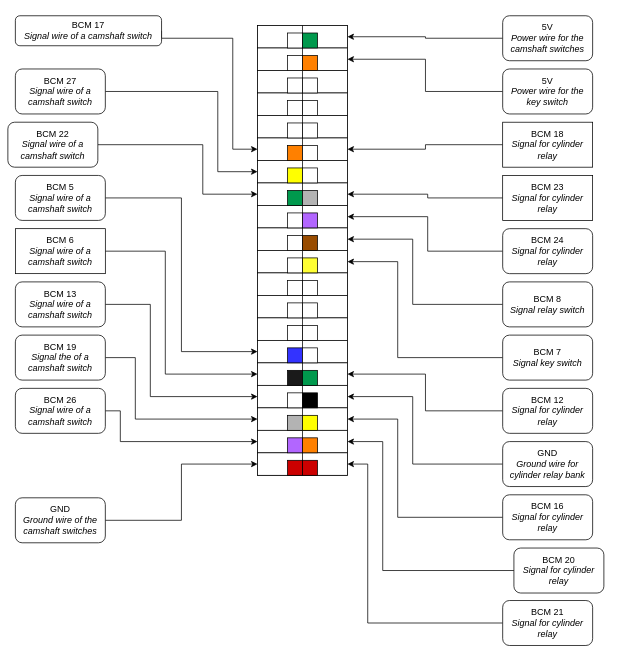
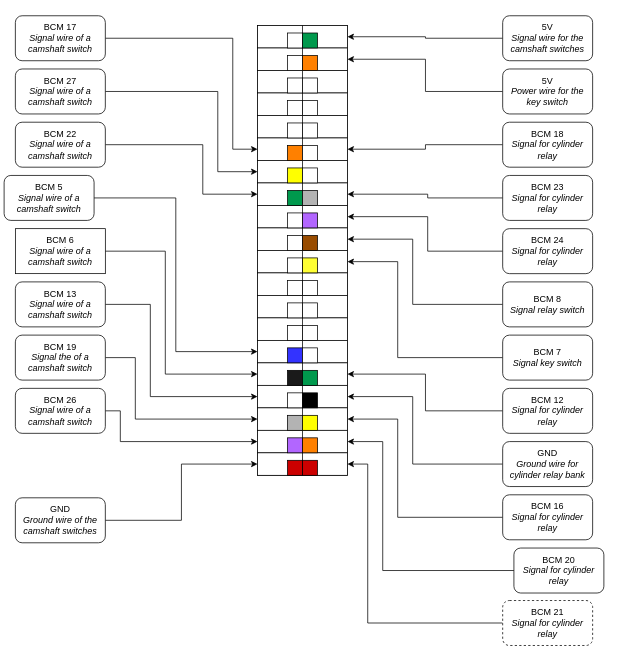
  <mxCell id="0" />
  <mxCell id="1" parent="0" />
  <mxCell id="2" value="" style="rounded=0;whiteSpace=wrap;html=1;" parent="1" vertex="1"><mxGeometry x="343" y="33" width="120" height="600" as="geometry" /></mxCell>
  <mxCell id="3" value="" style="rounded=0;whiteSpace=wrap;html=1;" parent="1" vertex="1"><mxGeometry x="343" y="33" width="120" height="30" as="geometry" /></mxCell>
  <mxCell id="4" value="" style="rounded=0;whiteSpace=wrap;html=1;" parent="1" vertex="1"><mxGeometry x="343" y="63" width="120" height="30" as="geometry" /></mxCell>
  <mxCell id="5" value="" style="rounded=0;whiteSpace=wrap;html=1;" parent="1" vertex="1"><mxGeometry x="343" y="93" width="120" height="30" as="geometry" /></mxCell>
  <mxCell id="6" value="" style="rounded=0;whiteSpace=wrap;html=1;" parent="1" vertex="1"><mxGeometry x="343" y="123" width="120" height="30" as="geometry" /></mxCell>
  <mxCell id="7" value="" style="rounded=0;whiteSpace=wrap;html=1;" parent="1" vertex="1"><mxGeometry x="343" y="153" width="120" height="30" as="geometry" /></mxCell>
  <mxCell id="8" value="" style="rounded=0;whiteSpace=wrap;html=1;" parent="1" vertex="1"><mxGeometry x="343" y="183" width="120" height="30" as="geometry" /></mxCell>
  <mxCell id="9" value="" style="rounded=0;whiteSpace=wrap;html=1;" parent="1" vertex="1"><mxGeometry x="343" y="213" width="120" height="30" as="geometry" /></mxCell>
  <mxCell id="10" value="" style="rounded=0;whiteSpace=wrap;html=1;" parent="1" vertex="1"><mxGeometry x="343" y="243" width="120" height="30" as="geometry" /></mxCell>
  <mxCell id="11" value="" style="rounded=0;whiteSpace=wrap;html=1;" parent="1" vertex="1"><mxGeometry x="343" y="273" width="120" height="30" as="geometry" /></mxCell>
  <mxCell id="12" value="" style="rounded=0;whiteSpace=wrap;html=1;" parent="1" vertex="1"><mxGeometry x="343" y="303" width="120" height="30" as="geometry" /></mxCell>
  <mxCell id="13" value="" style="rounded=0;whiteSpace=wrap;html=1;" parent="1" vertex="1"><mxGeometry x="343" y="333" width="120" height="30" as="geometry" /></mxCell>
  <mxCell id="14" value="" style="rounded=0;whiteSpace=wrap;html=1;" parent="1" vertex="1"><mxGeometry x="343" y="363" width="120" height="30" as="geometry" /></mxCell>
  <mxCell id="15" value="" style="rounded=0;whiteSpace=wrap;html=1;" parent="1" vertex="1"><mxGeometry x="343" y="393" width="120" height="30" as="geometry" /></mxCell>
  <mxCell id="16" value="" style="rounded=0;whiteSpace=wrap;html=1;" parent="1" vertex="1"><mxGeometry x="343" y="423" width="120" height="30" as="geometry" /></mxCell>
  <mxCell id="17" value="" style="rounded=0;whiteSpace=wrap;html=1;" parent="1" vertex="1"><mxGeometry x="343" y="453" width="120" height="30" as="geometry" /></mxCell>
  <mxCell id="18" value="" style="rounded=0;whiteSpace=wrap;html=1;" parent="1" vertex="1"><mxGeometry x="343" y="483" width="120" height="30" as="geometry" /></mxCell>
  <mxCell id="19" value="" style="rounded=0;whiteSpace=wrap;html=1;" parent="1" vertex="1"><mxGeometry x="343" y="513" width="120" height="30" as="geometry" /></mxCell>
  <mxCell id="20" value="" style="rounded=0;whiteSpace=wrap;html=1;" parent="1" vertex="1"><mxGeometry x="343" y="543" width="120" height="30" as="geometry" /></mxCell>
  <mxCell id="21" value="" style="rounded=0;whiteSpace=wrap;html=1;" parent="1" vertex="1"><mxGeometry x="343" y="573" width="120" height="30" as="geometry" /></mxCell>
  <mxCell id="22" value="" style="rounded=0;whiteSpace=wrap;html=1;" parent="1" vertex="1"><mxGeometry x="343" y="603" width="120" height="30" as="geometry" /></mxCell>
  <mxCell id="23" value="" style="endArrow=none;html=1;entryX=0.5;entryY=0;entryDx=0;entryDy=0;exitX=0.5;exitY=1;exitDx=0;exitDy=0;" parent="1" source="22" target="3" edge="1"><mxGeometry width="50" height="50" relative="1" as="geometry"><mxPoint x="353" y="703" as="sourcePoint" /><mxPoint x="403" y="653" as="targetPoint" /></mxGeometry></mxCell>
  <mxCell id="24" style="edgeStyle=orthogonalEdgeStyle;rounded=0;orthogonalLoop=1;jettySize=auto;html=1;exitX=1;exitY=0.5;exitDx=0;exitDy=0;entryX=0;entryY=0.5;entryDx=0;entryDy=0;" parent="1" source="25" target="22" edge="1"><mxGeometry relative="1" as="geometry" /></mxCell>
  <mxCell id="25" value="GND&lt;br&gt;&lt;i&gt;Ground wire of the camshaft switches&lt;/i&gt;" style="rounded=1;whiteSpace=wrap;html=1;" parent="1" vertex="1"><mxGeometry x="20" y="663" width="120" height="60" as="geometry" /></mxCell>
  <mxCell id="26" style="edgeStyle=orthogonalEdgeStyle;rounded=0;orthogonalLoop=1;jettySize=auto;html=1;exitX=1;exitY=0.5;exitDx=0;exitDy=0;entryX=0;entryY=0.5;entryDx=0;entryDy=0;" parent="1" source="27" target="20" edge="1"><mxGeometry relative="1" as="geometry"><Array as="points"><mxPoint x="180" y="476" /><mxPoint x="180" y="558" /></Array></mxGeometry></mxCell>
  <mxCell id="27" value="BCM 19&lt;br&gt;&lt;i&gt;Signal the of a camshaft switch&lt;/i&gt;" style="rounded=1;whiteSpace=wrap;html=1;" parent="1" vertex="1"><mxGeometry x="20" y="446" width="120" height="60" as="geometry" /></mxCell>
  <mxCell id="28" style="edgeStyle=orthogonalEdgeStyle;rounded=0;orthogonalLoop=1;jettySize=auto;html=1;exitX=1;exitY=0.5;exitDx=0;exitDy=0;entryX=0;entryY=0.5;entryDx=0;entryDy=0;" parent="1" source="29" target="19" edge="1"><mxGeometry relative="1" as="geometry"><Array as="points"><mxPoint x="200" y="405" /><mxPoint x="200" y="528" /></Array></mxGeometry></mxCell>
  <mxCell id="29" value="BCM 13&lt;br&gt;&lt;i&gt;Signal wire of a camshaft switch&lt;/i&gt;" style="rounded=1;whiteSpace=wrap;html=1;" parent="1" vertex="1"><mxGeometry x="20" y="375" width="120" height="60" as="geometry" /></mxCell>
  <mxCell id="30" style="edgeStyle=orthogonalEdgeStyle;rounded=0;orthogonalLoop=1;jettySize=auto;html=1;exitX=1;exitY=0.5;exitDx=0;exitDy=0;entryX=0;entryY=0.5;entryDx=0;entryDy=0;" parent="1" source="31" target="18" edge="1"><mxGeometry relative="1" as="geometry"><Array as="points"><mxPoint x="220" y="334" /><mxPoint x="220" y="498" /></Array></mxGeometry></mxCell>
  <mxCell id="31" value="BCM 6&lt;br&gt;&lt;i&gt;Signal wire of a camshaft switch&lt;/i&gt;" style="whiteSpace=wrap;html=1;rounded=0;" parent="1" vertex="1"><mxGeometry x="20" y="304" width="120" height="60" as="geometry" /></mxCell>
  <mxCell id="32" style="edgeStyle=orthogonalEdgeStyle;rounded=0;orthogonalLoop=1;jettySize=auto;html=1;exitX=1;exitY=0.5;exitDx=0;exitDy=0;entryX=0;entryY=0.5;entryDx=0;entryDy=0;" parent="1" source="33" target="17" edge="1"><mxGeometry relative="1" as="geometry" /></mxCell>
- <mxCell id="33" value="BCM 5&lt;br&gt;&lt;i&gt;Signal wire of a camshaft switch&lt;/i&gt;" style="rounded=1;whiteSpace=wrap;html=1;" parent="1" vertex="1"><mxGeometry x="20" y="233" width="120" height="60" as="geometry" /></mxCell>
+ <mxCell id="33" value="BCM 5&lt;br&gt;&lt;i&gt;Signal wire of a camshaft switch&lt;/i&gt;" style="rounded=1;whiteSpace=wrap;html=1;" parent="1" vertex="1"><mxGeometry x="5" y="233" width="120" height="60" as="geometry" /></mxCell>
  <mxCell id="34" style="edgeStyle=orthogonalEdgeStyle;rounded=0;orthogonalLoop=1;jettySize=auto;html=1;exitX=1;exitY=0.5;exitDx=0;exitDy=0;entryX=0;entryY=0.5;entryDx=0;entryDy=0;" parent="1" source="35" target="10" edge="1"><mxGeometry relative="1" as="geometry"><Array as="points"><mxPoint x="270" y="192" /><mxPoint x="270" y="258" /></Array></mxGeometry></mxCell>
- <mxCell id="35" value="BCM 22&lt;br&gt;&lt;i&gt;Signal wire of a camshaft switch&lt;/i&gt;" style="rounded=1;whiteSpace=wrap;html=1;" parent="1" vertex="1"><mxGeometry x="10" y="162" width="120" height="60" as="geometry" /></mxCell>
+ <mxCell id="35" value="BCM 22&lt;br&gt;&lt;i&gt;Signal wire of a camshaft switch&lt;/i&gt;" style="rounded=1;whiteSpace=wrap;html=1;" parent="1" vertex="1"><mxGeometry x="20" y="162" width="120" height="60" as="geometry" /></mxCell>
  <mxCell id="36" style="edgeStyle=orthogonalEdgeStyle;rounded=0;orthogonalLoop=1;jettySize=auto;html=1;exitX=1;exitY=0.5;exitDx=0;exitDy=0;entryX=0;entryY=0.5;entryDx=0;entryDy=0;" parent="1" source="37" target="9" edge="1"><mxGeometry relative="1" as="geometry"><Array as="points"><mxPoint x="290" y="121" /><mxPoint x="290" y="228" /></Array></mxGeometry></mxCell>
  <mxCell id="37" value="BCM 27&lt;br&gt;&lt;i&gt;Signal wire of a camshaft switch&lt;/i&gt;" style="rounded=1;whiteSpace=wrap;html=1;" parent="1" vertex="1"><mxGeometry x="20" y="91" width="120" height="60" as="geometry" /></mxCell>
  <mxCell id="38" style="edgeStyle=orthogonalEdgeStyle;rounded=0;orthogonalLoop=1;jettySize=auto;html=1;exitX=1;exitY=0.5;exitDx=0;exitDy=0;entryX=0;entryY=0.5;entryDx=0;entryDy=0;" parent="1" source="39" target="8" edge="1"><mxGeometry relative="1" as="geometry"><Array as="points"><mxPoint x="310" y="50" /><mxPoint x="310" y="198" /></Array></mxGeometry></mxCell>
- <mxCell id="39" value="BCM 17&lt;br&gt;&lt;i&gt;Signal wire of a camshaft switch&lt;/i&gt;" style="rounded=1;whiteSpace=wrap;html=1;" parent="1" vertex="1"><mxGeometry x="20" y="20" width="195" height="40" as="geometry" /></mxCell>
+ <mxCell id="39" value="BCM 17&lt;br&gt;&lt;i&gt;Signal wire of a camshaft switch&lt;/i&gt;" style="rounded=1;whiteSpace=wrap;html=1;" parent="1" vertex="1"><mxGeometry x="20" y="20" width="120" height="60" as="geometry" /></mxCell>
  <mxCell id="40" style="edgeStyle=orthogonalEdgeStyle;rounded=0;orthogonalLoop=1;jettySize=auto;html=1;exitX=1;exitY=0.5;exitDx=0;exitDy=0;entryX=0;entryY=0.5;entryDx=0;entryDy=0;" parent="1" source="41" target="21" edge="1"><mxGeometry relative="1" as="geometry"><Array as="points"><mxPoint x="160" y="547" /><mxPoint x="160" y="588" /></Array></mxGeometry></mxCell>
  <mxCell id="41" value="BCM 26&lt;br&gt;&lt;i&gt;Signal wire of a camshaft switch&lt;/i&gt;" style="rounded=1;whiteSpace=wrap;html=1;" parent="1" vertex="1"><mxGeometry x="20" y="517" width="120" height="60" as="geometry" /></mxCell>
  <mxCell id="42" value="" style="whiteSpace=wrap;html=1;aspect=fixed;fillColor=#CC0000;" parent="1" vertex="1"><mxGeometry x="383" y="613" width="20" height="20" as="geometry" /></mxCell>
  <mxCell id="43" value="" style="whiteSpace=wrap;html=1;aspect=fixed;fillColor=#B266FF;" parent="1" vertex="1"><mxGeometry x="383" y="583" width="20" height="20" as="geometry" /></mxCell>
  <mxCell id="44" value="" style="whiteSpace=wrap;html=1;aspect=fixed;fillColor=#B3B3B3;" parent="1" vertex="1"><mxGeometry x="383" y="553" width="20" height="20" as="geometry" /></mxCell>
  <mxCell id="45" value="" style="whiteSpace=wrap;html=1;aspect=fixed;" parent="1" vertex="1"><mxGeometry x="383" y="523" width="20" height="20" as="geometry" /></mxCell>
  <mxCell id="46" value="" style="whiteSpace=wrap;html=1;aspect=fixed;fillColor=#1A1A1A;" parent="1" vertex="1"><mxGeometry x="383" y="493" width="20" height="20" as="geometry" /></mxCell>
  <mxCell id="47" value="" style="whiteSpace=wrap;html=1;aspect=fixed;fillColor=#3333FF;" parent="1" vertex="1"><mxGeometry x="383" y="463" width="20" height="20" as="geometry" /></mxCell>
  <mxCell id="48" value="" style="whiteSpace=wrap;html=1;aspect=fixed;" parent="1" vertex="1"><mxGeometry x="383" y="433" width="20" height="20" as="geometry" /></mxCell>
  <mxCell id="49" value="" style="whiteSpace=wrap;html=1;aspect=fixed;" parent="1" vertex="1"><mxGeometry x="383" y="403" width="20" height="20" as="geometry" /></mxCell>
  <mxCell id="50" value="" style="whiteSpace=wrap;html=1;aspect=fixed;" parent="1" vertex="1"><mxGeometry x="383" y="373" width="20" height="20" as="geometry" /></mxCell>
  <mxCell id="51" value="" style="whiteSpace=wrap;html=1;aspect=fixed;" parent="1" vertex="1"><mxGeometry x="383" y="343" width="20" height="20" as="geometry" /></mxCell>
  <mxCell id="52" value="" style="whiteSpace=wrap;html=1;aspect=fixed;" parent="1" vertex="1"><mxGeometry x="383" y="313" width="20" height="20" as="geometry" /></mxCell>
  <mxCell id="53" value="" style="whiteSpace=wrap;html=1;aspect=fixed;" parent="1" vertex="1"><mxGeometry x="383" y="283" width="20" height="20" as="geometry" /></mxCell>
  <mxCell id="54" value="" style="whiteSpace=wrap;html=1;aspect=fixed;fillColor=#00994D;" parent="1" vertex="1"><mxGeometry x="383" y="253" width="20" height="20" as="geometry" /></mxCell>
  <mxCell id="55" value="" style="whiteSpace=wrap;html=1;aspect=fixed;fillColor=#FFFF00;" parent="1" vertex="1"><mxGeometry x="383" y="223" width="20" height="20" as="geometry" /></mxCell>
  <mxCell id="56" value="" style="whiteSpace=wrap;html=1;aspect=fixed;fillColor=#FF8000;" parent="1" vertex="1"><mxGeometry x="383" y="193" width="20" height="20" as="geometry" /></mxCell>
  <mxCell id="57" value="" style="whiteSpace=wrap;html=1;aspect=fixed;" parent="1" vertex="1"><mxGeometry x="383" y="163" width="20" height="20" as="geometry" /></mxCell>
  <mxCell id="58" value="" style="whiteSpace=wrap;html=1;aspect=fixed;" parent="1" vertex="1"><mxGeometry x="383" y="133" width="20" height="20" as="geometry" /></mxCell>
  <mxCell id="59" value="" style="whiteSpace=wrap;html=1;aspect=fixed;" parent="1" vertex="1"><mxGeometry x="383" y="103" width="20" height="20" as="geometry" /></mxCell>
  <mxCell id="60" value="" style="whiteSpace=wrap;html=1;aspect=fixed;" parent="1" vertex="1"><mxGeometry x="383" y="73" width="20" height="20" as="geometry" /></mxCell>
  <mxCell id="61" value="" style="whiteSpace=wrap;html=1;aspect=fixed;" parent="1" vertex="1"><mxGeometry x="383" y="43" width="20" height="20" as="geometry" /></mxCell>
  <mxCell id="62" value="" style="whiteSpace=wrap;html=1;aspect=fixed;" parent="1" vertex="1"><mxGeometry x="403" y="163" width="20" height="20" as="geometry" /></mxCell>
  <mxCell id="63" value="" style="whiteSpace=wrap;html=1;aspect=fixed;" parent="1" vertex="1"><mxGeometry x="403" y="133" width="20" height="20" as="geometry" /></mxCell>
  <mxCell id="64" value="" style="whiteSpace=wrap;html=1;aspect=fixed;" parent="1" vertex="1"><mxGeometry x="403" y="103" width="20" height="20" as="geometry" /></mxCell>
  <mxCell id="65" value="" style="whiteSpace=wrap;html=1;aspect=fixed;fillColor=#B3B3B3;" parent="1" vertex="1"><mxGeometry x="403" y="253" width="20" height="20" as="geometry" /></mxCell>
  <mxCell id="66" value="" style="whiteSpace=wrap;html=1;aspect=fixed;fillColor=#FFFFFF;" parent="1" vertex="1"><mxGeometry x="403" y="223" width="20" height="20" as="geometry" /></mxCell>
  <mxCell id="67" value="" style="whiteSpace=wrap;html=1;aspect=fixed;" parent="1" vertex="1"><mxGeometry x="403" y="193" width="20" height="20" as="geometry" /></mxCell>
  <mxCell id="68" value="" style="whiteSpace=wrap;html=1;aspect=fixed;" parent="1" vertex="1"><mxGeometry x="403" y="463" width="20" height="20" as="geometry" /></mxCell>
  <mxCell id="69" value="" style="whiteSpace=wrap;html=1;aspect=fixed;" parent="1" vertex="1"><mxGeometry x="403" y="433" width="20" height="20" as="geometry" /></mxCell>
  <mxCell id="70" value="" style="whiteSpace=wrap;html=1;aspect=fixed;" parent="1" vertex="1"><mxGeometry x="403" y="403" width="20" height="20" as="geometry" /></mxCell>
  <mxCell id="71" value="" style="whiteSpace=wrap;html=1;aspect=fixed;" parent="1" vertex="1"><mxGeometry x="403" y="373" width="20" height="20" as="geometry" /></mxCell>
  <mxCell id="72" value="" style="whiteSpace=wrap;html=1;aspect=fixed;fillColor=#FFFF33;" parent="1" vertex="1"><mxGeometry x="403" y="343" width="20" height="20" as="geometry" /></mxCell>
  <mxCell id="73" value="" style="whiteSpace=wrap;html=1;aspect=fixed;fillColor=#FFFF00;" parent="1" vertex="1"><mxGeometry x="403" y="553" width="20" height="20" as="geometry" /></mxCell>
  <mxCell id="74" value="" style="whiteSpace=wrap;html=1;aspect=fixed;fillColor=#000000;" parent="1" vertex="1"><mxGeometry x="403" y="523" width="20" height="20" as="geometry" /></mxCell>
  <mxCell id="75" value="" style="whiteSpace=wrap;html=1;aspect=fixed;fillColor=#00994D;" parent="1" vertex="1"><mxGeometry x="403" y="43" width="20" height="20" as="geometry" /></mxCell>
  <mxCell id="76" value="" style="whiteSpace=wrap;html=1;aspect=fixed;fillColor=#FF8000;" parent="1" vertex="1"><mxGeometry x="403" y="73" width="20" height="20" as="geometry" /></mxCell>
  <mxCell id="77" style="edgeStyle=orthogonalEdgeStyle;rounded=0;orthogonalLoop=1;jettySize=auto;html=1;exitX=0;exitY=0.5;exitDx=0;exitDy=0;entryX=1;entryY=0.5;entryDx=0;entryDy=0;strokeColor=#000000;" parent="1" source="78" target="3" edge="1"><mxGeometry relative="1" as="geometry"><Array as="points"><mxPoint x="567" y="50" /><mxPoint x="567" y="48" /></Array></mxGeometry></mxCell>
- <mxCell id="78" value="5V&lt;br&gt;&lt;i&gt;Power wire for the camshaft switches&lt;/i&gt;" style="rounded=1;whiteSpace=wrap;html=1;" parent="1" vertex="1"><mxGeometry x="670" y="20" width="120" height="60" as="geometry" /></mxCell>
+ <mxCell id="78" value="5V&lt;br&gt;&lt;i&gt;Signal wire for the camshaft switches&lt;/i&gt;" style="rounded=1;whiteSpace=wrap;html=1;" parent="1" vertex="1"><mxGeometry x="670" y="20" width="120" height="60" as="geometry" /></mxCell>
  <mxCell id="79" style="edgeStyle=orthogonalEdgeStyle;rounded=0;orthogonalLoop=1;jettySize=auto;html=1;exitX=0;exitY=0.5;exitDx=0;exitDy=0;entryX=1;entryY=0.5;entryDx=0;entryDy=0;strokeColor=#000000;" parent="1" source="80" target="4" edge="1"><mxGeometry relative="1" as="geometry"><Array as="points"><mxPoint x="567" y="121" /><mxPoint x="567" y="78" /></Array></mxGeometry></mxCell>
  <mxCell id="80" value="5V&lt;br&gt;&lt;i&gt;Power wire for the key switch&lt;/i&gt;" style="rounded=1;whiteSpace=wrap;html=1;" parent="1" vertex="1"><mxGeometry x="670" y="91" width="120" height="60" as="geometry" /></mxCell>
  <mxCell id="81" style="edgeStyle=orthogonalEdgeStyle;rounded=0;orthogonalLoop=1;jettySize=auto;html=1;exitX=0;exitY=0.5;exitDx=0;exitDy=0;entryX=1;entryY=0.5;entryDx=0;entryDy=0;strokeColor=#000000;" parent="1" source="82" target="8" edge="1"><mxGeometry relative="1" as="geometry"><Array as="points"><mxPoint x="567" y="192" /><mxPoint x="567" y="198" /></Array></mxGeometry></mxCell>
- <mxCell id="82" value="BCM 18&lt;br&gt;&lt;i&gt;Signal for cylinder relay&lt;/i&gt;" style="whiteSpace=wrap;html=1;rounded=0;" parent="1" vertex="1"><mxGeometry x="670" y="162" width="120" height="60" as="geometry" /></mxCell>
+ <mxCell id="82" value="BCM 18&lt;br&gt;&lt;i&gt;Signal for cylinder relay&lt;/i&gt;" style="rounded=1;whiteSpace=wrap;html=1;" parent="1" vertex="1"><mxGeometry x="670" y="162" width="120" height="60" as="geometry" /></mxCell>
  <mxCell id="83" style="edgeStyle=orthogonalEdgeStyle;rounded=0;orthogonalLoop=1;jettySize=auto;html=1;exitX=0;exitY=0.5;exitDx=0;exitDy=0;entryX=1;entryY=0.5;entryDx=0;entryDy=0;strokeColor=#000000;" parent="1" source="84" target="10" edge="1"><mxGeometry relative="1" as="geometry"><Array as="points"><mxPoint x="570" y="263" /><mxPoint x="570" y="258" /></Array></mxGeometry></mxCell>
- <mxCell id="84" value="BCM 23&lt;br&gt;&lt;i&gt;Signal for cylinder relay&lt;/i&gt;" style="whiteSpace=wrap;html=1;rounded=0;" parent="1" vertex="1"><mxGeometry x="670" y="233" width="120" height="60" as="geometry" /></mxCell>
+ <mxCell id="84" value="BCM 23&lt;br&gt;&lt;i&gt;Signal for cylinder relay&lt;/i&gt;" style="rounded=1;whiteSpace=wrap;html=1;" parent="1" vertex="1"><mxGeometry x="670" y="233" width="120" height="60" as="geometry" /></mxCell>
  <mxCell id="85" style="edgeStyle=orthogonalEdgeStyle;rounded=0;orthogonalLoop=1;jettySize=auto;html=1;exitX=0;exitY=0.5;exitDx=0;exitDy=0;entryX=1;entryY=0.5;entryDx=0;entryDy=0;strokeColor=#000000;" parent="1" source="86" target="11" edge="1"><mxGeometry relative="1" as="geometry"><Array as="points"><mxPoint x="570" y="334" /><mxPoint x="570" y="288" /></Array></mxGeometry></mxCell>
  <mxCell id="86" value="BCM 24&lt;br&gt;&lt;i&gt;Signal for cylinder relay&lt;/i&gt;" style="rounded=1;whiteSpace=wrap;html=1;" parent="1" vertex="1"><mxGeometry x="670" y="304" width="120" height="60" as="geometry" /></mxCell>
  <mxCell id="87" value="" style="whiteSpace=wrap;html=1;aspect=fixed;fillColor=#B266FF;" parent="1" vertex="1"><mxGeometry x="403" y="283" width="20" height="20" as="geometry" /></mxCell>
  <mxCell id="88" value="" style="whiteSpace=wrap;html=1;aspect=fixed;fillColor=#994C00;" parent="1" vertex="1"><mxGeometry x="403" y="313" width="20" height="20" as="geometry" /></mxCell>
  <mxCell id="89" style="edgeStyle=orthogonalEdgeStyle;rounded=0;orthogonalLoop=1;jettySize=auto;html=1;exitX=0;exitY=0.5;exitDx=0;exitDy=0;entryX=1;entryY=0.5;entryDx=0;entryDy=0;strokeColor=#000000;" parent="1" source="90" target="12" edge="1"><mxGeometry relative="1" as="geometry"><Array as="points"><mxPoint x="550" y="405" /><mxPoint x="550" y="318" /></Array></mxGeometry></mxCell>
  <mxCell id="90" value="BCM 8&lt;br&gt;&lt;i&gt;Signal relay switch&lt;/i&gt;" style="rounded=1;whiteSpace=wrap;html=1;" parent="1" vertex="1"><mxGeometry x="670" y="375" width="120" height="60" as="geometry" /></mxCell>
  <mxCell id="91" style="edgeStyle=orthogonalEdgeStyle;rounded=0;orthogonalLoop=1;jettySize=auto;html=1;exitX=0;exitY=0.5;exitDx=0;exitDy=0;entryX=1;entryY=0.5;entryDx=0;entryDy=0;strokeColor=#000000;" parent="1" source="92" target="13" edge="1"><mxGeometry relative="1" as="geometry"><Array as="points"><mxPoint x="530" y="476" /><mxPoint x="530" y="348" /></Array></mxGeometry></mxCell>
  <mxCell id="92" value="BCM 7&lt;br&gt;&lt;i&gt;Signal key switch&lt;/i&gt;" style="rounded=1;whiteSpace=wrap;html=1;" parent="1" vertex="1"><mxGeometry x="670" y="446" width="120" height="60" as="geometry" /></mxCell>
  <mxCell id="93" value="" style="whiteSpace=wrap;html=1;aspect=fixed;fillColor=#CC0000;" parent="1" vertex="1"><mxGeometry x="403" y="613" width="20" height="20" as="geometry" /></mxCell>
  <mxCell id="94" style="edgeStyle=orthogonalEdgeStyle;rounded=0;orthogonalLoop=1;jettySize=auto;html=1;exitX=0;exitY=0.5;exitDx=0;exitDy=0;entryX=1;entryY=0.5;entryDx=0;entryDy=0;strokeColor=#000000;" parent="1" source="95" target="22" edge="1"><mxGeometry relative="1" as="geometry"><Array as="points"><mxPoint x="490" y="830" /><mxPoint x="490" y="618" /></Array></mxGeometry></mxCell>
- <mxCell id="95" value="BCM 21&lt;br&gt;&lt;i&gt;Signal for cylinder relay&lt;/i&gt;" style="rounded=1;whiteSpace=wrap;html=1;" parent="1" vertex="1"><mxGeometry x="670" y="800" width="120" height="60" as="geometry" /></mxCell>
+ <mxCell id="95" value="BCM 21&lt;br&gt;&lt;i&gt;Signal for cylinder relay&lt;/i&gt;" style="rounded=1;whiteSpace=wrap;html=1;dashed=1;" parent="1" vertex="1"><mxGeometry x="670" y="800" width="120" height="60" as="geometry" /></mxCell>
  <mxCell id="96" style="edgeStyle=orthogonalEdgeStyle;rounded=0;orthogonalLoop=1;jettySize=auto;html=1;exitX=0;exitY=0.5;exitDx=0;exitDy=0;entryX=1;entryY=0.5;entryDx=0;entryDy=0;strokeColor=#000000;" parent="1" source="97" target="21" edge="1"><mxGeometry relative="1" as="geometry"><Array as="points"><mxPoint x="510" y="760" /><mxPoint x="510" y="588" /></Array></mxGeometry></mxCell>
  <mxCell id="97" value="BCM 20&lt;br&gt;&lt;i&gt;Signal for cylinder relay&lt;/i&gt;" style="rounded=1;whiteSpace=wrap;html=1;" parent="1" vertex="1"><mxGeometry x="685" y="730" width="120" height="60" as="geometry" /></mxCell>
  <mxCell id="98" value="" style="whiteSpace=wrap;html=1;aspect=fixed;fillColor=#FF8000;" parent="1" vertex="1"><mxGeometry x="403" y="583" width="20" height="20" as="geometry" /></mxCell>
  <mxCell id="99" style="edgeStyle=orthogonalEdgeStyle;rounded=0;orthogonalLoop=1;jettySize=auto;html=1;exitX=0;exitY=0.5;exitDx=0;exitDy=0;entryX=1;entryY=0.5;entryDx=0;entryDy=0;strokeColor=#000000;" parent="1" source="100" target="20" edge="1"><mxGeometry relative="1" as="geometry"><Array as="points"><mxPoint x="530" y="689" /><mxPoint x="530" y="558" /></Array></mxGeometry></mxCell>
  <mxCell id="100" value="BCM 16&lt;br&gt;&lt;i&gt;Signal for cylinder relay&lt;/i&gt;" style="rounded=1;whiteSpace=wrap;html=1;" parent="1" vertex="1"><mxGeometry x="670" y="659" width="120" height="60" as="geometry" /></mxCell>
  <mxCell id="101" style="edgeStyle=orthogonalEdgeStyle;rounded=0;orthogonalLoop=1;jettySize=auto;html=1;exitX=0;exitY=0.5;exitDx=0;exitDy=0;entryX=1;entryY=0.5;entryDx=0;entryDy=0;strokeColor=#000000;" parent="1" source="102" target="19" edge="1"><mxGeometry relative="1" as="geometry"><Array as="points"><mxPoint x="550" y="618" /><mxPoint x="550" y="528" /></Array></mxGeometry></mxCell>
  <mxCell id="102" value="GND&lt;br&gt;&lt;i&gt;Ground wire for cylinder relay bank&lt;/i&gt;" style="rounded=1;whiteSpace=wrap;html=1;" parent="1" vertex="1"><mxGeometry x="670" y="588" width="120" height="60" as="geometry" /></mxCell>
  <mxCell id="103" value="" style="whiteSpace=wrap;html=1;aspect=fixed;fillColor=#00994D;" parent="1" vertex="1"><mxGeometry x="403" y="493" width="20" height="20" as="geometry" /></mxCell>
  <mxCell id="104" style="edgeStyle=orthogonalEdgeStyle;rounded=0;orthogonalLoop=1;jettySize=auto;html=1;exitX=0;exitY=0.5;exitDx=0;exitDy=0;entryX=1;entryY=0.5;entryDx=0;entryDy=0;strokeColor=#000000;" parent="1" source="105" target="18" edge="1"><mxGeometry relative="1" as="geometry"><Array as="points"><mxPoint x="567" y="547" /><mxPoint x="567" y="498" /></Array></mxGeometry></mxCell>
  <mxCell id="105" value="BCM 12&lt;br&gt;&lt;i&gt;Signal for cylinder relay&lt;/i&gt;" style="rounded=1;whiteSpace=wrap;html=1;" parent="1" vertex="1"><mxGeometry x="670" y="517" width="120" height="60" as="geometry" /></mxCell>
